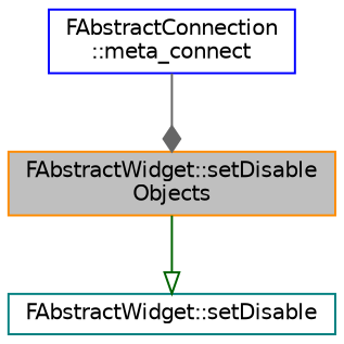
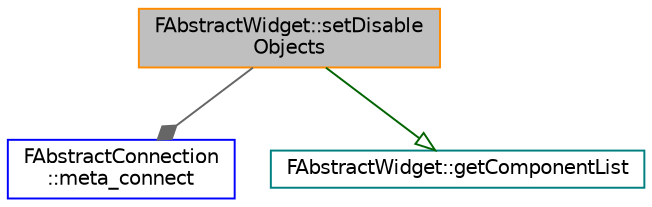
  digraph {
    rankdir=TB
    node [fillcolor=white fontname=Helvetica fontsize=10 shape=record style=filled]
    edge [fontname=Helvetica fontsize=10 labelfontname=Helvetica labelfontsize=10 style=solid]
    n1 [color=darkorange fillcolor=grey75 fontcolor=black height=0.2 label="FAbstractWidget::setDisable\lObjects" width=0.4]
    n2 [color=blue height=0.2 label="FAbstractConnection\l::meta_connect" width=0.4]
-   n3 [color=teal height=0.2 label="FAbstractWidget::setDisable" width=0.4]
-   n2 -> n1 [arrowhead=diamond color=gray40]
+   n3 [color=teal height=0.2 label="FAbstractWidget::getComponentList" width=0.4]
+   n1 -> n2 [arrowhead=diamond color=gray40]
    n1 -> n3 [arrowhead=onormal color=darkgreen]
  }
